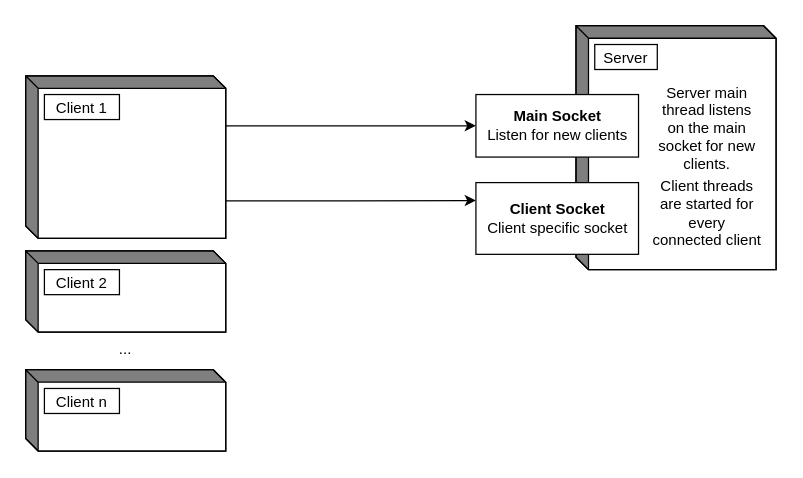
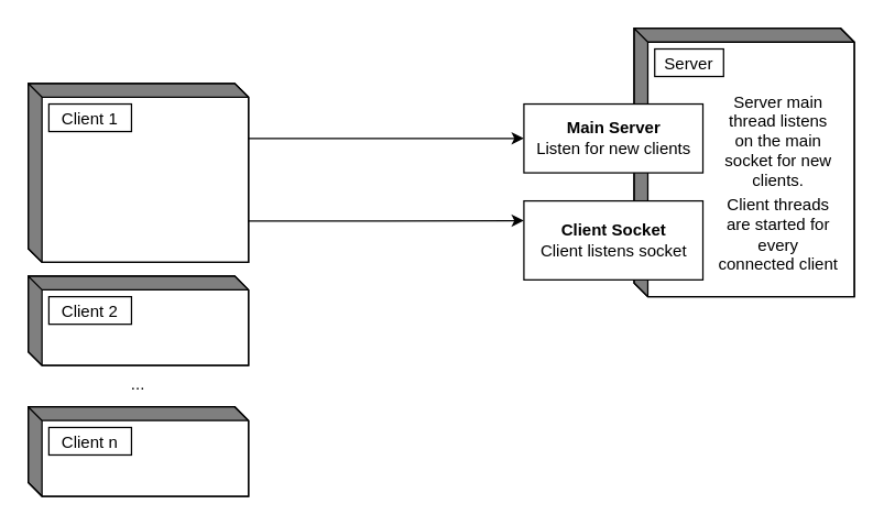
  <mxCell id="0" />
  <mxCell id="1" parent="0" />
  <mxCell id="2" value="" style="html=1;dashed=0;whitespace=wrap;shape=mxgraph.dfd.externalEntity" vertex="1" parent="1"><mxGeometry x="460" y="20" width="160" height="195" as="geometry" /></mxCell>
  <mxCell id="3" value="Server" style="autosize=1;part=1;resizable=0;strokeColor=inherit;fillColor=inherit;gradientColor=inherit;" vertex="1" parent="2"><mxGeometry width="50" height="20" relative="1" as="geometry"><mxPoint x="15" y="15" as="offset" /></mxGeometry></mxCell>
  <mxCell id="4" value="Server main thread listens on the main socket for new clients." style="text;html=1;strokeColor=none;fillColor=none;align=center;verticalAlign=middle;whiteSpace=wrap;rounded=0;" vertex="1" parent="2"><mxGeometry x="60" y="36.892" width="90" height="89.595" as="geometry" /></mxCell>
  <mxCell id="5" value="Client threads are started for every connected client" style="text;html=1;strokeColor=none;fillColor=none;align=center;verticalAlign=middle;whiteSpace=wrap;rounded=0;" vertex="1" parent="2"><mxGeometry x="60" y="105.405" width="90" height="89.595" as="geometry" /></mxCell>
- <mxCell id="6" value="&lt;b&gt;Main Socket&lt;/b&gt;&lt;br&gt;Listen for new clients&lt;br&gt;" style="html=1;dashed=0;whitespace=wrap;" vertex="1" parent="1"><mxGeometry x="380" y="75" width="130" height="50" as="geometry" /></mxCell>
+ <mxCell id="6" value="&lt;b&gt;Main Server&lt;/b&gt;&lt;br&gt;Listen for new clients&lt;br&gt;" style="html=1;dashed=0;whitespace=wrap;" vertex="1" parent="1"><mxGeometry x="380" y="75" width="130" height="50" as="geometry" /></mxCell>
  <mxCell id="7" value="" style="edgeStyle=orthogonalEdgeStyle;rounded=0;orthogonalLoop=1;jettySize=auto;html=1;entryX=0;entryY=0.5;entryDx=0;entryDy=0;exitX=0;exitY=0;exitDx=160;exitDy=40;exitPerimeter=0;" edge="1" parent="1" source="8" target="6"><mxGeometry relative="1" as="geometry"><mxPoint x="240" y="150" as="targetPoint" /></mxGeometry></mxCell>
  <mxCell id="8" value="" style="html=1;dashed=0;whitespace=wrap;shape=mxgraph.dfd.externalEntity" vertex="1" parent="1"><mxGeometry x="20" y="60" width="160" height="130" as="geometry" /></mxCell>
  <mxCell id="9" value="Client 1" style="autosize=1;part=1;resizable=0;strokeColor=inherit;fillColor=inherit;gradientColor=inherit;" vertex="1" parent="8"><mxGeometry width="60" height="20" relative="1" as="geometry"><mxPoint x="15" y="15" as="offset" /></mxGeometry></mxCell>
- <mxCell id="10" value="&lt;b&gt;Client Socket&lt;/b&gt;&lt;br&gt;Client specific socket&lt;br&gt;" style="html=1;dashed=0;whitespace=wrap;" vertex="1" parent="1"><mxGeometry x="380" y="145.412" width="130" height="57.353" as="geometry" /></mxCell>
+ <mxCell id="10" value="&lt;b&gt;Client Socket&lt;/b&gt;&lt;br&gt;Client listens socket&lt;br&gt;" style="html=1;dashed=0;whitespace=wrap;" vertex="1" parent="1"><mxGeometry x="380" y="145.412" width="130" height="57.353" as="geometry" /></mxCell>
  <mxCell id="11" value="" style="edgeStyle=orthogonalEdgeStyle;rounded=0;orthogonalLoop=1;jettySize=auto;html=1;entryX=0;entryY=0.25;entryDx=0;entryDy=0;exitX=0;exitY=0;exitDx=160;exitDy=100;exitPerimeter=0;" edge="1" parent="1" source="8" target="10"><mxGeometry relative="1" as="geometry"><mxPoint x="170" y="110" as="sourcePoint" /><mxPoint x="390" y="110" as="targetPoint" /></mxGeometry></mxCell>
  <mxCell id="12" value="" style="html=1;dashed=0;whitespace=wrap;shape=mxgraph.dfd.externalEntity" vertex="1" parent="1"><mxGeometry x="20" y="200" width="160" height="65" as="geometry" /></mxCell>
  <mxCell id="13" value="Client 2" style="autosize=1;part=1;resizable=0;strokeColor=inherit;fillColor=inherit;gradientColor=inherit;" vertex="1" parent="12"><mxGeometry width="60" height="20" relative="1" as="geometry"><mxPoint x="15" y="15" as="offset" /></mxGeometry></mxCell>
  <mxCell id="14" value="" style="html=1;dashed=0;whitespace=wrap;shape=mxgraph.dfd.externalEntity" vertex="1" parent="1"><mxGeometry x="20" y="295" width="160" height="65" as="geometry" /></mxCell>
  <mxCell id="15" value="Client n" style="autosize=1;part=1;resizable=0;strokeColor=inherit;fillColor=inherit;gradientColor=inherit;" vertex="1" parent="14"><mxGeometry width="60" height="20" relative="1" as="geometry"><mxPoint x="15" y="15" as="offset" /></mxGeometry></mxCell>
  <mxCell id="16" value="..." style="text;html=1;strokeColor=none;fillColor=none;align=center;verticalAlign=middle;whiteSpace=wrap;rounded=0;" vertex="1" parent="1"><mxGeometry x="55" y="270" width="90" height="18" as="geometry" /></mxCell>
